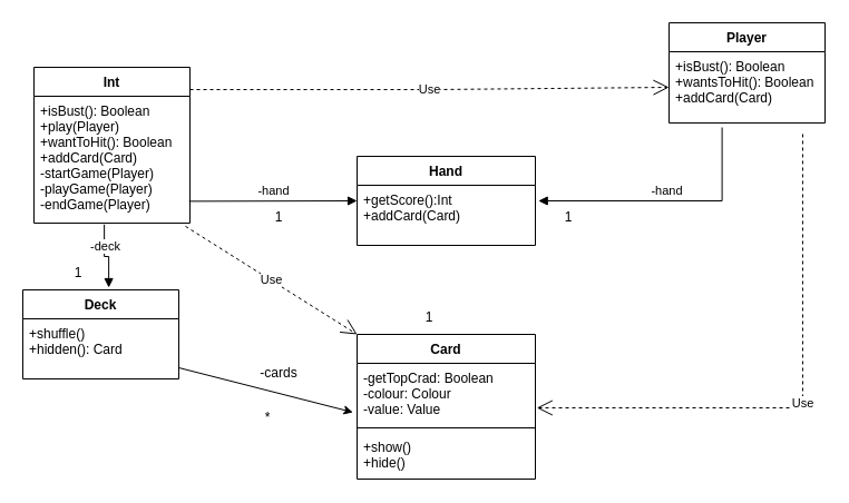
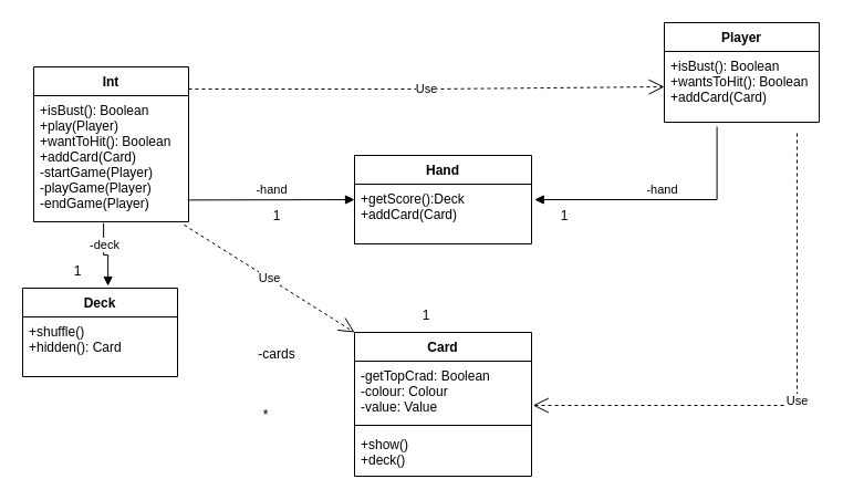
  <mxCell id="0" />
  <mxCell id="1" parent="0" />
  <mxCell id="2" value="Card" style="swimlane;fontStyle=1;align=center;verticalAlign=top;childLayout=stackLayout;horizontal=1;startSize=26;horizontalStack=0;resizeParent=1;resizeParentMax=0;resizeLast=0;collapsible=1;marginBottom=0;" vertex="1" parent="1"><mxGeometry x="320" y="300" width="160" height="130" as="geometry" /></mxCell>
  <mxCell id="3" value="-getTopCrad: Boolean&#10;-colour: Colour&#10;-value: Value" style="text;strokeColor=none;fillColor=none;align=left;verticalAlign=top;spacingLeft=4;spacingRight=4;overflow=hidden;rotatable=0;points=[[0,0.5],[1,0.5]];portConstraint=eastwest;" vertex="1" parent="2"><mxGeometry y="26" width="160" height="54" as="geometry" /></mxCell>
  <mxCell id="4" value="" style="line;strokeWidth=1;fillColor=none;align=left;verticalAlign=middle;spacingTop=-1;spacingLeft=3;spacingRight=3;rotatable=0;labelPosition=right;points=[];portConstraint=eastwest;strokeColor=inherit;" vertex="1" parent="2"><mxGeometry y="80" width="160" height="8" as="geometry" /></mxCell>
- <mxCell id="5" value="+show()&#10;+hide()" style="text;strokeColor=none;fillColor=none;align=left;verticalAlign=top;spacingLeft=4;spacingRight=4;overflow=hidden;rotatable=0;points=[[0,0.5],[1,0.5]];portConstraint=eastwest;" vertex="1" parent="2"><mxGeometry y="88" width="160" height="42" as="geometry" /></mxCell>
+ <mxCell id="5" value="+show()&#10;+deck()" style="text;strokeColor=none;fillColor=none;align=left;verticalAlign=top;spacingLeft=4;spacingRight=4;overflow=hidden;rotatable=0;points=[[0,0.5],[1,0.5]];portConstraint=eastwest;" vertex="1" parent="2"><mxGeometry y="88" width="160" height="42" as="geometry" /></mxCell>
  <mxCell id="6" value="Hand" style="swimlane;fontStyle=1;childLayout=stackLayout;horizontal=1;startSize=26;fillColor=none;horizontalStack=0;resizeParent=1;resizeParentMax=0;resizeLast=0;collapsible=1;marginBottom=0;" vertex="1" parent="1"><mxGeometry x="320" y="140" width="160" height="80" as="geometry" /></mxCell>
- <mxCell id="7" value="+getScore():Int&#10;+addCard(Card)" style="text;strokeColor=none;fillColor=none;align=left;verticalAlign=top;spacingLeft=4;spacingRight=4;overflow=hidden;rotatable=0;points=[[0,0.5],[1,0.5]];portConstraint=eastwest;" vertex="1" parent="6"><mxGeometry y="26" width="160" height="54" as="geometry" /></mxCell>
+ <mxCell id="7" value="+getScore():Deck&#10;+addCard(Card)" style="text;strokeColor=none;fillColor=none;align=left;verticalAlign=top;spacingLeft=4;spacingRight=4;overflow=hidden;rotatable=0;points=[[0,0.5],[1,0.5]];portConstraint=eastwest;" vertex="1" parent="6"><mxGeometry y="26" width="160" height="54" as="geometry" /></mxCell>
  <mxCell id="8" value="Player" style="swimlane;fontStyle=1;childLayout=stackLayout;horizontal=1;startSize=26;fillColor=none;horizontalStack=0;resizeParent=1;resizeParentMax=0;resizeLast=0;collapsible=1;marginBottom=0;" vertex="1" parent="1"><mxGeometry x="600" y="20" width="140" height="90" as="geometry" /></mxCell>
  <mxCell id="9" value="+isBust(): Boolean&#10;+wantsToHit(): Boolean&#10;+addCard(Card)" style="text;strokeColor=none;fillColor=none;align=left;verticalAlign=top;spacingLeft=4;spacingRight=4;overflow=hidden;rotatable=0;points=[[0,0.5],[1,0.5]];portConstraint=eastwest;" vertex="1" parent="8"><mxGeometry y="26" width="140" height="64" as="geometry" /></mxCell>
  <mxCell id="10" value="Deck" style="swimlane;fontStyle=1;childLayout=stackLayout;horizontal=1;startSize=26;fillColor=none;horizontalStack=0;resizeParent=1;resizeParentMax=0;resizeLast=0;collapsible=1;marginBottom=0;" vertex="1" parent="1"><mxGeometry x="20" y="260" width="140" height="80" as="geometry" /></mxCell>
  <mxCell id="11" value="+shuffle()&#10;+hidden(): Card" style="text;strokeColor=none;fillColor=none;align=left;verticalAlign=top;spacingLeft=4;spacingRight=4;overflow=hidden;rotatable=0;points=[[0,0.5],[1,0.5]];portConstraint=eastwest;" vertex="1" parent="10"><mxGeometry y="26" width="140" height="54" as="geometry" /></mxCell>
  <mxCell id="12" value="Int" style="swimlane;fontStyle=1;childLayout=stackLayout;horizontal=1;startSize=26;fillColor=none;horizontalStack=0;resizeParent=1;resizeParentMax=0;resizeLast=0;collapsible=1;marginBottom=0;" vertex="1" parent="1"><mxGeometry x="30" y="60" width="140" height="140" as="geometry" /></mxCell>
  <mxCell id="13" value="+isBust(): Boolean&#10;+play(Player)&#10;+wantToHit(): Boolean&#10;+addCard(Card)&#10;-startGame(Player)&#10;-playGame(Player)&#10;-endGame(Player)" style="text;strokeColor=none;fillColor=none;align=left;verticalAlign=top;spacingLeft=4;spacingRight=4;overflow=hidden;rotatable=0;points=[[0,0.5],[1,0.5]];portConstraint=eastwest;" vertex="1" parent="12"><mxGeometry y="26" width="140" height="114" as="geometry" /></mxCell>
  <mxCell id="14" value="-hand" style="html=1;verticalAlign=bottom;endArrow=block;edgeStyle=elbowEdgeStyle;elbow=vertical;curved=0;rounded=0;exitX=0.34;exitY=1.063;exitDx=0;exitDy=0;exitPerimeter=0;entryX=1.017;entryY=0.267;entryDx=0;entryDy=0;entryPerimeter=0;" edge="1" parent="1" source="9" target="7"><mxGeometry width="80" relative="1" as="geometry"><mxPoint x="500" y="170" as="sourcePoint" /><mxPoint x="510" y="180" as="targetPoint" /><Array as="points"><mxPoint x="570" y="180" /></Array></mxGeometry></mxCell>
  <mxCell id="15" value="-hand" style="html=1;verticalAlign=bottom;endArrow=block;edgeStyle=elbowEdgeStyle;elbow=vertical;curved=0;rounded=0;exitX=0.994;exitY=0.828;exitDx=0;exitDy=0;exitPerimeter=0;" edge="1" parent="1" source="13"><mxGeometry width="80" relative="1" as="geometry"><mxPoint x="240" y="180" as="sourcePoint" /><mxPoint x="320" y="180" as="targetPoint" /></mxGeometry></mxCell>
  <mxCell id="16" value="-deck" style="html=1;verticalAlign=bottom;endArrow=block;edgeStyle=elbowEdgeStyle;elbow=vertical;curved=0;rounded=0;exitX=0.451;exitY=1.011;exitDx=0;exitDy=0;exitPerimeter=0;entryX=0.551;entryY=-0.025;entryDx=0;entryDy=0;entryPerimeter=0;" edge="1" parent="1" source="13" target="10"><mxGeometry width="80" relative="1" as="geometry"><mxPoint x="60" y="230" as="sourcePoint" /><mxPoint x="140" y="230" as="targetPoint" /></mxGeometry></mxCell>
- <mxCell id="17" value="" style="endArrow=classic;html=1;rounded=0;entryX=-0.023;entryY=0.815;entryDx=0;entryDy=0;entryPerimeter=0;exitX=1;exitY=0.815;exitDx=0;exitDy=0;exitPerimeter=0;" edge="1" parent="1" source="11" target="3"><mxGeometry width="50" height="50" relative="1" as="geometry"><mxPoint x="130" y="420" as="sourcePoint" /><mxPoint x="180" y="370" as="targetPoint" /></mxGeometry></mxCell>
  <mxCell id="18" value="Use" style="endArrow=open;endSize=12;dashed=1;html=1;rounded=0;entryX=0;entryY=0;entryDx=0;entryDy=0;exitX=0.971;exitY=1.025;exitDx=0;exitDy=0;exitPerimeter=0;" edge="1" parent="1" source="13" target="2"><mxGeometry width="160" relative="1" as="geometry"><mxPoint x="160" y="240" as="sourcePoint" /><mxPoint x="320" y="240" as="targetPoint" /></mxGeometry></mxCell>
  <mxCell id="19" value="Use" style="endArrow=open;endSize=12;dashed=1;html=1;rounded=0;entryX=0;entryY=0.5;entryDx=0;entryDy=0;" edge="1" parent="1" target="9"><mxGeometry width="160" relative="1" as="geometry"><mxPoint x="170" y="80" as="sourcePoint" /><mxPoint x="330" y="80" as="targetPoint" /><Array as="points"><mxPoint x="390" y="80" /></Array></mxGeometry></mxCell>
  <mxCell id="20" value="Use" style="endArrow=open;endSize=12;dashed=1;html=1;rounded=0;entryX=1.008;entryY=0.741;entryDx=0;entryDy=0;entryPerimeter=0;exitX=0.857;exitY=1.156;exitDx=0;exitDy=0;exitPerimeter=0;" edge="1" parent="1" source="9" target="3"><mxGeometry x="-0.002" width="160" relative="1" as="geometry"><mxPoint x="600" y="220" as="sourcePoint" /><mxPoint x="760" y="220" as="targetPoint" /><Array as="points"><mxPoint x="720" y="366" /></Array><mxPoint as="offset" /></mxGeometry></mxCell>
- <mxCell id="21" value="-cards" style="text;html=1;strokeColor=none;fillColor=none;align=center;verticalAlign=middle;whiteSpace=wrap;rounded=0;" vertex="1" parent="1"><mxGeometry x="220" y="320" width="60" height="30" as="geometry" /></mxCell>
+ <mxCell id="21" value="-cards" style="text;html=1;strokeColor=none;fillColor=none;align=center;verticalAlign=middle;whiteSpace=wrap;rounded=0;" vertex="1" parent="1"><mxGeometry x="220" y="305" width="60" height="30" as="geometry" /></mxCell>
  <mxCell id="22" value="1" style="text;html=1;strokeColor=none;fillColor=none;align=center;verticalAlign=middle;whiteSpace=wrap;rounded=0;" vertex="1" parent="1"><mxGeometry x="40" y="230" width="60" height="30" as="geometry" /></mxCell>
  <mxCell id="23" value="*" style="text;html=1;strokeColor=none;fillColor=none;align=center;verticalAlign=middle;whiteSpace=wrap;rounded=0;" vertex="1" parent="1"><mxGeometry x="210" y="360" width="60" height="30" as="geometry" /></mxCell>
  <mxCell id="24" value="1" style="text;html=1;strokeColor=none;fillColor=none;align=center;verticalAlign=middle;whiteSpace=wrap;rounded=0;" vertex="1" parent="1"><mxGeometry x="355" y="270" width="60" height="30" as="geometry" /></mxCell>
  <mxCell id="25" value="1" style="text;html=1;strokeColor=none;fillColor=none;align=center;verticalAlign=middle;whiteSpace=wrap;rounded=0;" vertex="1" parent="1"><mxGeometry x="220" y="180" width="60" height="30" as="geometry" /></mxCell>
  <mxCell id="26" value="1" style="text;html=1;strokeColor=none;fillColor=none;align=center;verticalAlign=middle;whiteSpace=wrap;rounded=0;" vertex="1" parent="1"><mxGeometry x="480" y="180" width="60" height="30" as="geometry" /></mxCell>
